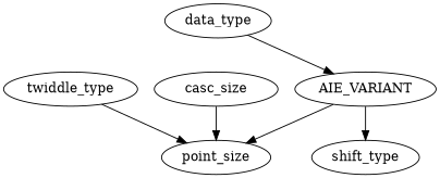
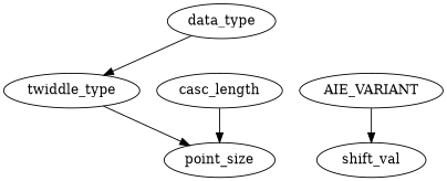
  digraph {
    data_type
    twiddle_type
    point_size
    AIE_VARIANT
-   shift_val [label=shift_type]
-   casc_length [label=casc_size]
-   data_type -> AIE_VARIANT
+   shift_val
+   casc_length
+   data_type -> twiddle_type
    twiddle_type -> point_size
-   AIE_VARIANT -> point_size
    AIE_VARIANT -> shift_val
    casc_length -> point_size
  }
